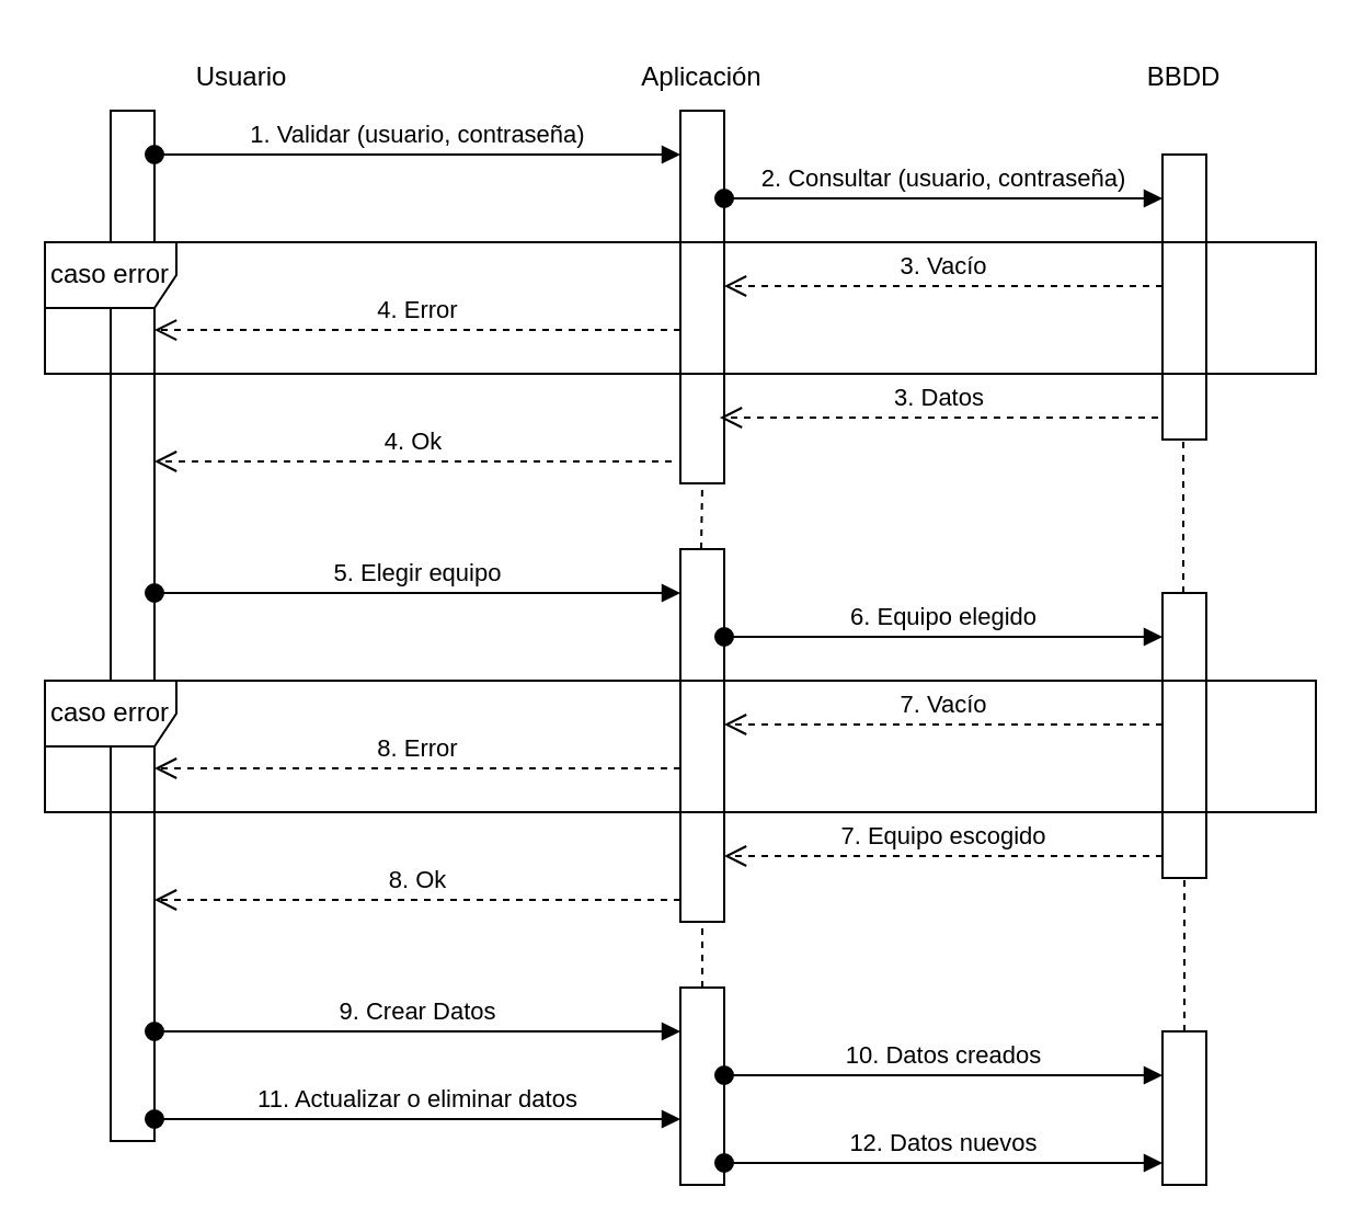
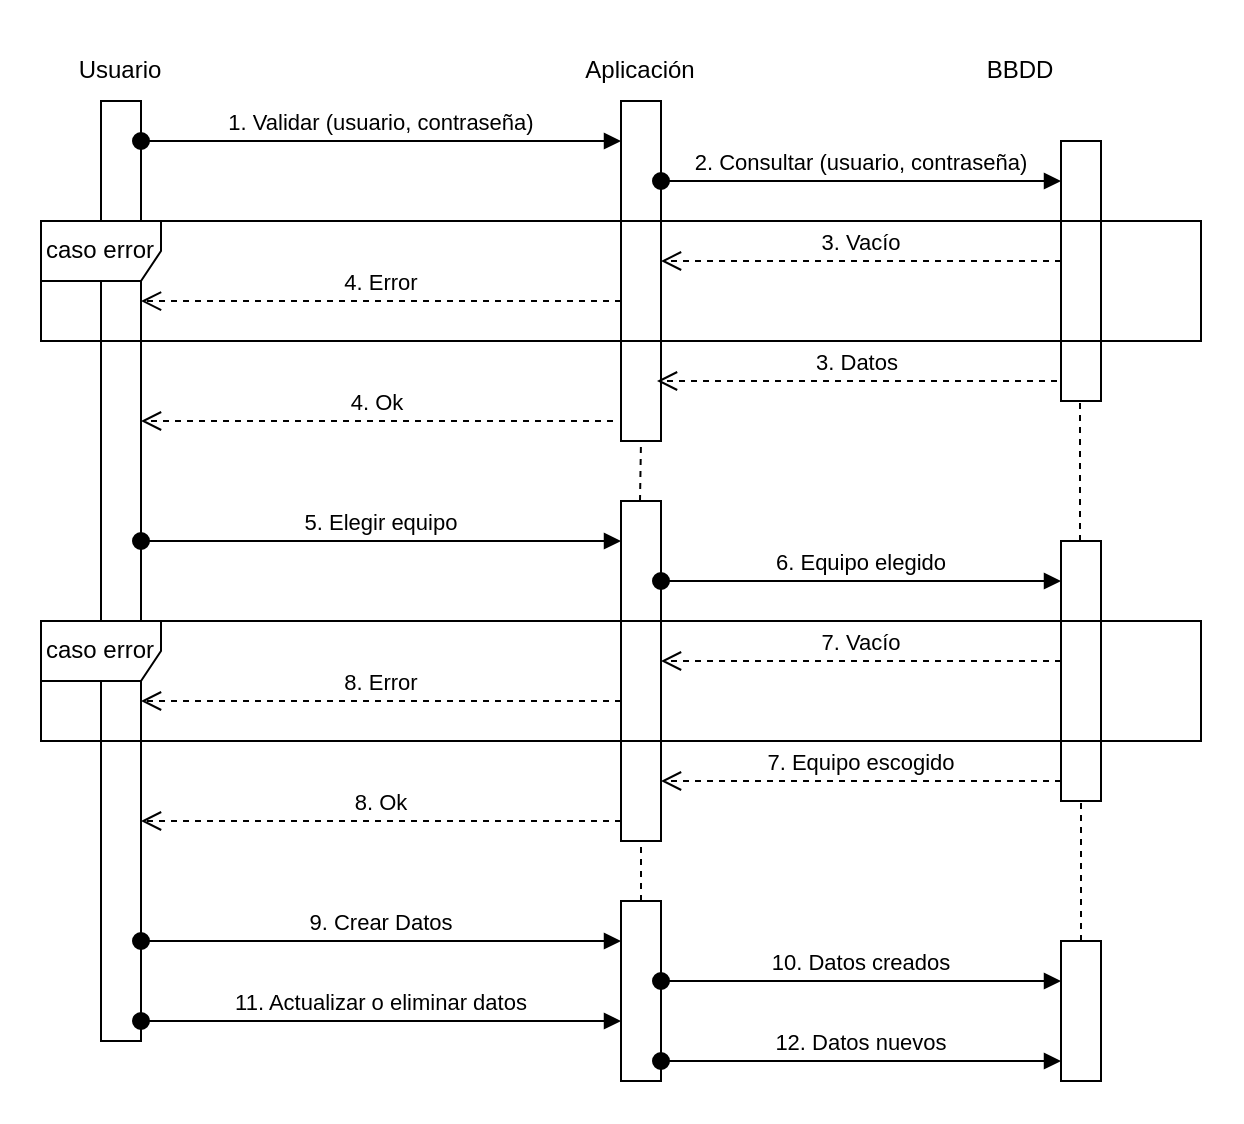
  <mxCell id="0" />
  <mxCell id="1" parent="0" />
  <mxCell id="2" value="" style="html=1;points=[[0,0,0,0,5],[0,1,0,0,-5],[1,0,0,0,5],[1,1,0,0,-5]];perimeter=orthogonalPerimeter;outlineConnect=0;targetShapes=umlLifeline;portConstraint=eastwest;newEdgeStyle={&quot;curved&quot;:0,&quot;rounded&quot;:0};" vertex="1" parent="1"><mxGeometry x="50" y="50" width="20" height="470" as="geometry" /></mxCell>
- <mxCell id="3" value="Usuario" style="text;html=1;align=center;verticalAlign=middle;whiteSpace=wrap;rounded=0;" vertex="1" parent="1"><mxGeometry x="80" y="20" width="60" height="30" as="geometry" /></mxCell>
+ <mxCell id="3" value="Usuario" style="text;html=1;align=center;verticalAlign=middle;whiteSpace=wrap;rounded=0;" vertex="1" parent="1"><mxGeometry x="30" y="20" width="60" height="30" as="geometry" /></mxCell>
  <mxCell id="4" value="Aplicación" style="text;html=1;align=center;verticalAlign=middle;whiteSpace=wrap;rounded=0;" vertex="1" parent="1"><mxGeometry x="290" y="20" width="60" height="30" as="geometry" /></mxCell>
- <mxCell id="5" value="BBDD" style="text;html=1;align=center;verticalAlign=middle;whiteSpace=wrap;rounded=0;" vertex="1" parent="1"><mxGeometry x="510" y="20" width="60" height="30" as="geometry" /></mxCell>
+ <mxCell id="5" value="BBDD" style="text;html=1;align=center;verticalAlign=middle;whiteSpace=wrap;rounded=0;" vertex="1" parent="1"><mxGeometry x="480" y="20" width="60" height="30" as="geometry" /></mxCell>
  <mxCell id="6" value="" style="html=1;points=[[0,0,0,0,5],[0,1,0,0,-5],[1,0,0,0,5],[1,1,0,0,-5]];perimeter=orthogonalPerimeter;outlineConnect=0;targetShapes=umlLifeline;portConstraint=eastwest;newEdgeStyle={&quot;curved&quot;:0,&quot;rounded&quot;:0};" vertex="1" parent="1"><mxGeometry x="310" y="50" width="20" height="170" as="geometry" /></mxCell>
  <mxCell id="7" value="1. Validar (usuario, contraseña)" style="html=1;verticalAlign=bottom;startArrow=oval;startFill=1;endArrow=block;startSize=8;curved=0;rounded=0;" edge="1" parent="1"><mxGeometry width="60" relative="1" as="geometry"><mxPoint x="70" y="70" as="sourcePoint" /><mxPoint x="310" y="70" as="targetPoint" /></mxGeometry></mxCell>
  <mxCell id="8" value="" style="html=1;points=[[0,0,0,0,5],[0,1,0,0,-5],[1,0,0,0,5],[1,1,0,0,-5]];perimeter=orthogonalPerimeter;outlineConnect=0;targetShapes=umlLifeline;portConstraint=eastwest;newEdgeStyle={&quot;curved&quot;:0,&quot;rounded&quot;:0};" vertex="1" parent="1"><mxGeometry x="530" y="70" width="20" height="130" as="geometry" /></mxCell>
  <mxCell id="9" value="2. Consultar (usuario, contraseña)" style="html=1;verticalAlign=bottom;startArrow=oval;startFill=1;endArrow=block;startSize=8;curved=0;rounded=0;" edge="1" parent="1" source="6" target="8"><mxGeometry width="60" relative="1" as="geometry"><mxPoint x="370" y="90" as="sourcePoint" /><mxPoint x="520" y="90" as="targetPoint" /><Array as="points"><mxPoint x="480" y="90" /></Array><mxPoint as="offset" /></mxGeometry></mxCell>
  <mxCell id="10" value="3. Vacío" style="html=1;verticalAlign=bottom;endArrow=open;dashed=1;endSize=8;curved=0;rounded=0;" edge="1" parent="1"><mxGeometry relative="1" as="geometry"><mxPoint x="530" y="130" as="sourcePoint" /><mxPoint x="330" y="130" as="targetPoint" /><Array as="points"><mxPoint x="420" y="130" /></Array></mxGeometry></mxCell>
  <mxCell id="11" value="4. Error" style="html=1;verticalAlign=bottom;endArrow=open;dashed=1;endSize=8;curved=0;rounded=0;exitX=0;exitY=0.615;exitDx=0;exitDy=0;exitPerimeter=0;" edge="1" parent="1"><mxGeometry relative="1" as="geometry"><mxPoint x="310" y="150" as="sourcePoint" /><mxPoint x="70" y="150.05" as="targetPoint" /><Array as="points"><mxPoint x="270" y="150.05" /></Array></mxGeometry></mxCell>
  <mxCell id="12" value="caso error" style="shape=umlFrame;whiteSpace=wrap;html=1;pointerEvents=0;" vertex="1" parent="1"><mxGeometry x="20" y="110" width="580" height="60" as="geometry" /></mxCell>
  <mxCell id="13" value="3. Datos" style="html=1;verticalAlign=bottom;endArrow=open;dashed=1;endSize=8;curved=0;rounded=0;entryX=1;entryY=0.667;entryDx=0;entryDy=0;entryPerimeter=0;" edge="1" parent="1"><mxGeometry relative="1" as="geometry"><mxPoint x="528" y="190" as="sourcePoint" /><mxPoint x="328" y="190" as="targetPoint" /></mxGeometry></mxCell>
  <mxCell id="14" value="4. Ok" style="html=1;verticalAlign=bottom;endArrow=open;dashed=1;endSize=8;curved=0;rounded=0;exitX=-0.2;exitY=0.805;exitDx=0;exitDy=0;exitPerimeter=0;" edge="1" parent="1"><mxGeometry relative="1" as="geometry"><mxPoint x="306" y="210.05" as="sourcePoint" /><mxPoint x="70" y="210" as="targetPoint" /><Array as="points"><mxPoint x="220" y="210" /></Array></mxGeometry></mxCell>
  <mxCell id="15" value="" style="html=1;points=[[0,0,0,0,5],[0,1,0,0,-5],[1,0,0,0,5],[1,1,0,0,-5]];perimeter=orthogonalPerimeter;outlineConnect=0;targetShapes=umlLifeline;portConstraint=eastwest;newEdgeStyle={&quot;curved&quot;:0,&quot;rounded&quot;:0};" vertex="1" parent="1"><mxGeometry x="310" y="250" width="20" height="170" as="geometry" /></mxCell>
  <mxCell id="16" value="5. Elegir equipo" style="html=1;verticalAlign=bottom;startArrow=oval;startFill=1;endArrow=block;startSize=8;curved=0;rounded=0;" edge="1" parent="1"><mxGeometry width="60" relative="1" as="geometry"><mxPoint x="70" y="270" as="sourcePoint" /><mxPoint x="310" y="270" as="targetPoint" /></mxGeometry></mxCell>
  <mxCell id="17" value="" style="html=1;points=[[0,0,0,0,5],[0,1,0,0,-5],[1,0,0,0,5],[1,1,0,0,-5]];perimeter=orthogonalPerimeter;outlineConnect=0;targetShapes=umlLifeline;portConstraint=eastwest;newEdgeStyle={&quot;curved&quot;:0,&quot;rounded&quot;:0};" vertex="1" parent="1"><mxGeometry x="530" y="270" width="20" height="130" as="geometry" /></mxCell>
  <mxCell id="18" value="6. Equipo elegido" style="html=1;verticalAlign=bottom;startArrow=oval;startFill=1;endArrow=block;startSize=8;curved=0;rounded=0;" edge="1" parent="1"><mxGeometry width="60" relative="1" as="geometry"><mxPoint x="330" y="290" as="sourcePoint" /><mxPoint x="530" y="290" as="targetPoint" /></mxGeometry></mxCell>
  <mxCell id="19" value="7. Vacío" style="html=1;verticalAlign=bottom;endArrow=open;dashed=1;endSize=8;curved=0;rounded=0;" edge="1" parent="1" source="17" target="15"><mxGeometry relative="1" as="geometry"><mxPoint x="430" y="330" as="sourcePoint" /><mxPoint x="350" y="330" as="targetPoint" /><Array as="points"><mxPoint x="470" y="330" /></Array></mxGeometry></mxCell>
  <mxCell id="20" value="8. Error" style="html=1;verticalAlign=bottom;endArrow=open;dashed=1;endSize=8;curved=0;rounded=0;" edge="1" parent="1"><mxGeometry relative="1" as="geometry"><mxPoint x="310" y="350" as="sourcePoint" /><mxPoint x="70" y="350" as="targetPoint" /></mxGeometry></mxCell>
  <mxCell id="21" value="caso error" style="shape=umlFrame;whiteSpace=wrap;html=1;pointerEvents=0;" vertex="1" parent="1"><mxGeometry x="20" y="310" width="580" height="60" as="geometry" /></mxCell>
  <mxCell id="22" value="7. Equipo escogido" style="html=1;verticalAlign=bottom;endArrow=open;dashed=1;endSize=8;curved=0;rounded=0;" edge="1" parent="1" source="17"><mxGeometry relative="1" as="geometry"><mxPoint x="410" y="390" as="sourcePoint" /><mxPoint x="330" y="390" as="targetPoint" /></mxGeometry></mxCell>
  <mxCell id="23" value="8. Ok" style="html=1;verticalAlign=bottom;endArrow=open;dashed=1;endSize=8;curved=0;rounded=0;" edge="1" parent="1"><mxGeometry relative="1" as="geometry"><mxPoint x="310" y="410" as="sourcePoint" /><mxPoint x="70" y="410" as="targetPoint" /></mxGeometry></mxCell>
  <mxCell id="24" value="" style="html=1;points=[[0,0,0,0,5],[0,1,0,0,-5],[1,0,0,0,5],[1,1,0,0,-5]];perimeter=orthogonalPerimeter;outlineConnect=0;targetShapes=umlLifeline;portConstraint=eastwest;newEdgeStyle={&quot;curved&quot;:0,&quot;rounded&quot;:0};" vertex="1" parent="1"><mxGeometry x="310" y="450" width="20" height="90" as="geometry" /></mxCell>
  <mxCell id="25" value="" style="html=1;points=[[0,0,0,0,5],[0,1,0,0,-5],[1,0,0,0,5],[1,1,0,0,-5]];perimeter=orthogonalPerimeter;outlineConnect=0;targetShapes=umlLifeline;portConstraint=eastwest;newEdgeStyle={&quot;curved&quot;:0,&quot;rounded&quot;:0};" vertex="1" parent="1"><mxGeometry x="530" y="470" width="20" height="70" as="geometry" /></mxCell>
  <mxCell id="26" value="" style="endArrow=none;dashed=1;html=1;rounded=0;" edge="1" parent="1" source="24" target="15"><mxGeometry width="50" height="50" relative="1" as="geometry"><mxPoint x="140" y="680" as="sourcePoint" /><mxPoint x="360" y="570" as="targetPoint" /></mxGeometry></mxCell>
  <mxCell id="27" value="" style="endArrow=none;dashed=1;html=1;rounded=0;" edge="1" parent="1" source="25" target="17"><mxGeometry width="50" height="50" relative="1" as="geometry"><mxPoint x="330" y="460" as="sourcePoint" /><mxPoint x="370" y="440" as="targetPoint" /></mxGeometry></mxCell>
  <mxCell id="28" value="" style="endArrow=none;dashed=1;html=1;rounded=0;" edge="1" parent="1" target="8"><mxGeometry width="50" height="50" relative="1" as="geometry"><mxPoint x="539.5" y="270" as="sourcePoint" /><mxPoint x="539.5" y="220" as="targetPoint" /></mxGeometry></mxCell>
  <mxCell id="29" value="" style="endArrow=none;dashed=1;html=1;rounded=0;" edge="1" parent="1"><mxGeometry width="50" height="50" relative="1" as="geometry"><mxPoint x="319.5" y="250" as="sourcePoint" /><mxPoint x="320" y="220" as="targetPoint" /></mxGeometry></mxCell>
  <mxCell id="30" value="9. Crear Datos" style="html=1;verticalAlign=bottom;startArrow=oval;startFill=1;endArrow=block;startSize=8;curved=0;rounded=0;" edge="1" parent="1"><mxGeometry width="60" relative="1" as="geometry"><mxPoint x="70" y="470" as="sourcePoint" /><mxPoint x="310" y="470" as="targetPoint" /></mxGeometry></mxCell>
  <mxCell id="31" value="11. Actualizar o eliminar datos" style="html=1;verticalAlign=bottom;startArrow=oval;startFill=1;endArrow=block;startSize=8;curved=0;rounded=0;" edge="1" parent="1"><mxGeometry width="60" relative="1" as="geometry"><mxPoint x="70" y="510" as="sourcePoint" /><mxPoint x="310" y="510" as="targetPoint" /><mxPoint as="offset" /></mxGeometry></mxCell>
  <mxCell id="32" value="10. Datos creados" style="html=1;verticalAlign=bottom;startArrow=oval;startFill=1;endArrow=block;startSize=8;curved=0;rounded=0;" edge="1" parent="1" target="25"><mxGeometry width="60" relative="1" as="geometry"><mxPoint x="330" y="490" as="sourcePoint" /><mxPoint x="390" y="490" as="targetPoint" /></mxGeometry></mxCell>
  <mxCell id="33" value="12. Datos nuevos" style="html=1;verticalAlign=bottom;startArrow=oval;startFill=1;endArrow=block;startSize=8;curved=0;rounded=0;" edge="1" parent="1"><mxGeometry width="60" relative="1" as="geometry"><mxPoint x="330" y="530" as="sourcePoint" /><mxPoint x="530" y="530" as="targetPoint" /></mxGeometry></mxCell>
